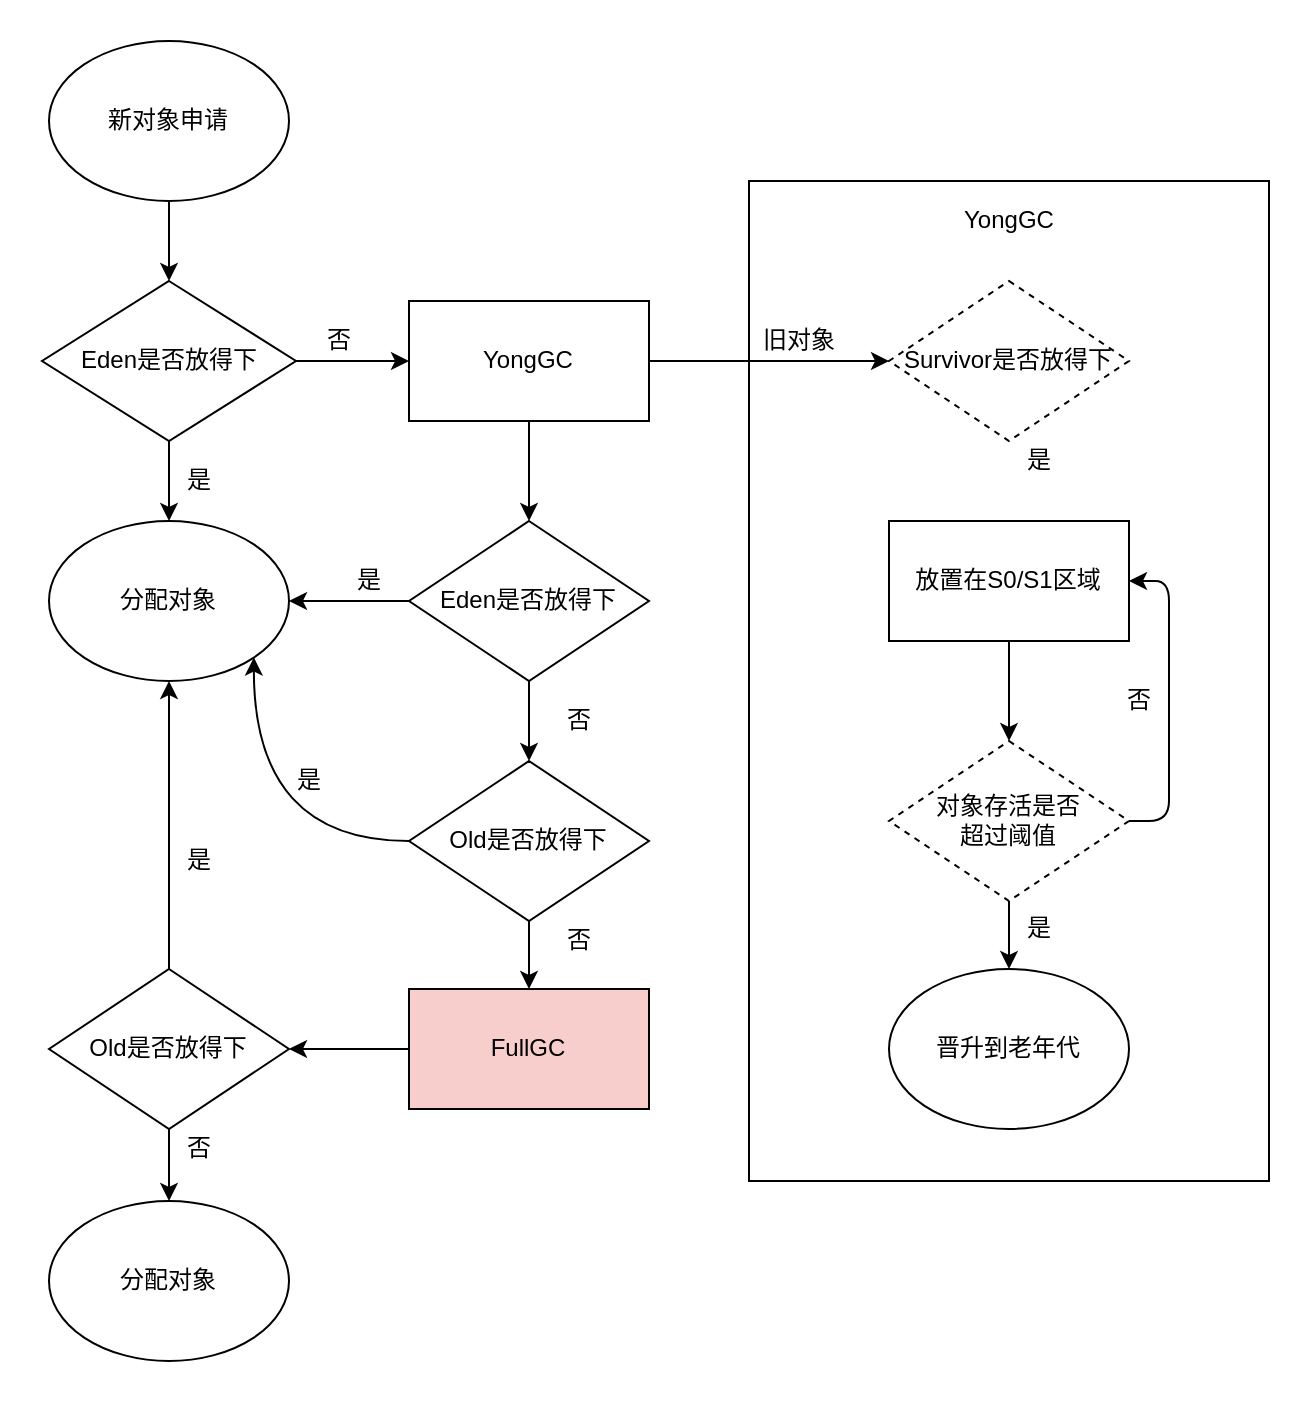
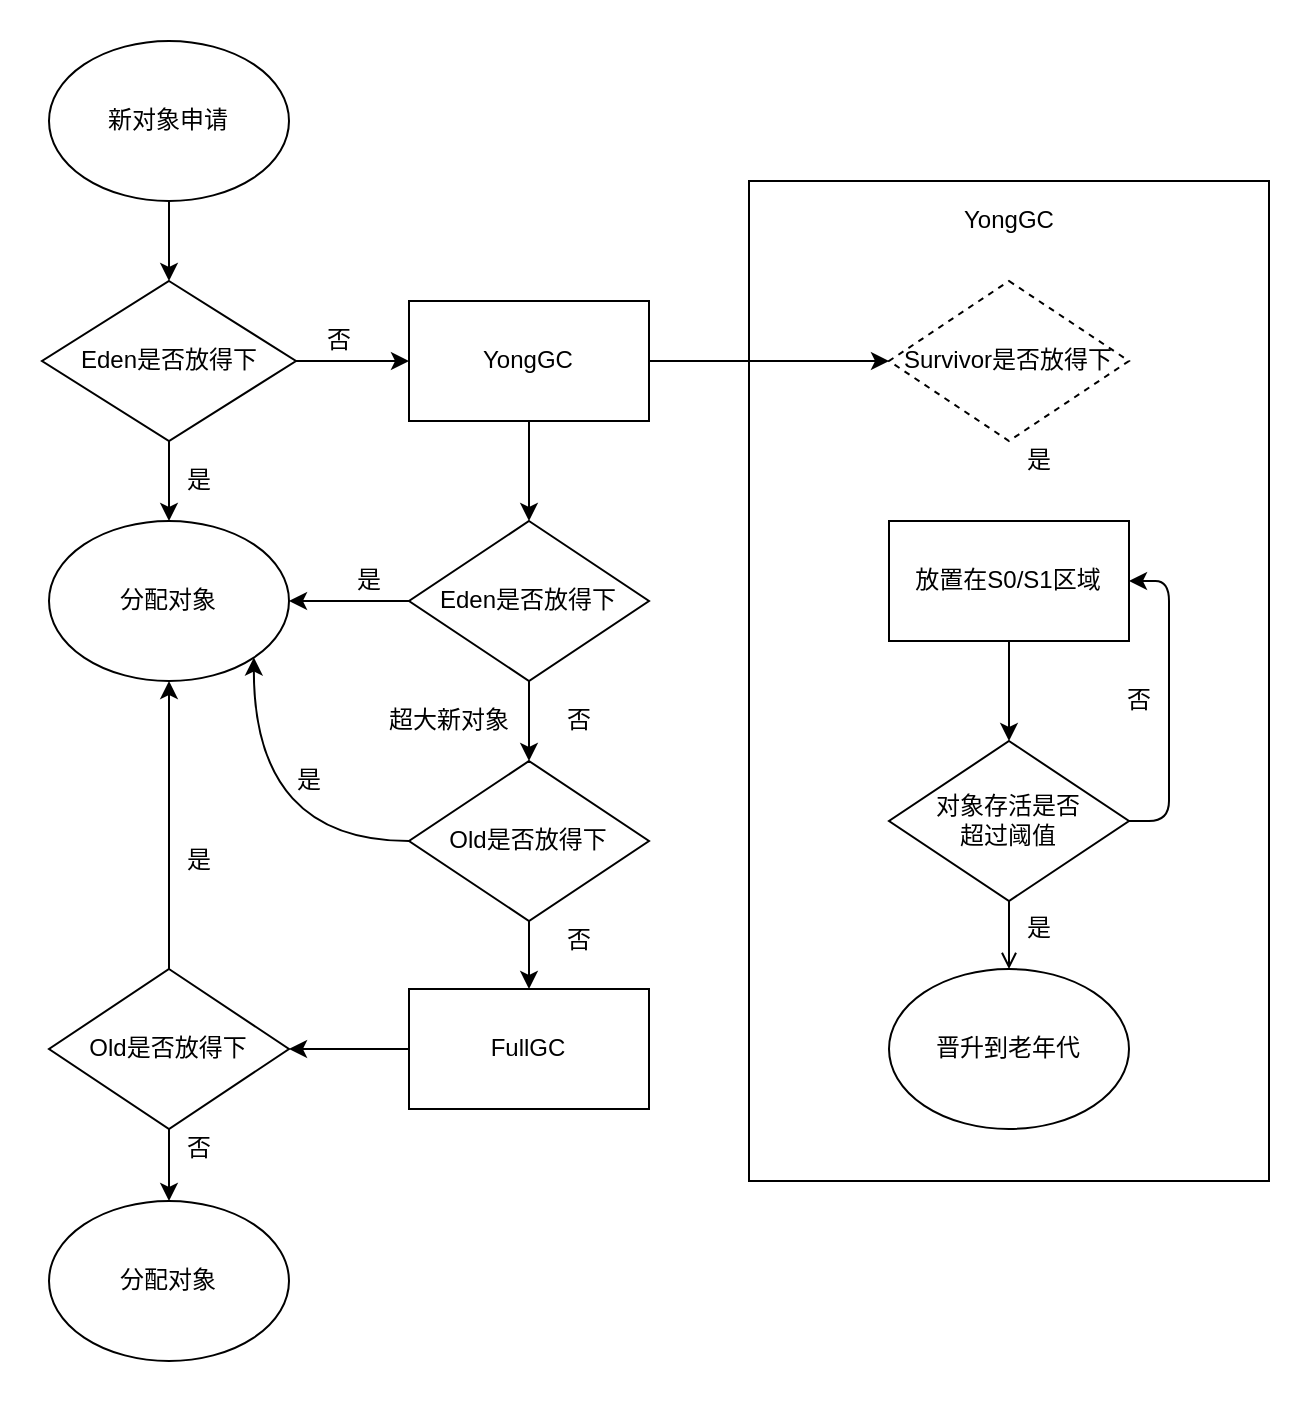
  <mxCell id="0" />
  <mxCell id="1" parent="0" />
  <mxCell id="2" value="" style="edgeStyle=orthogonalEdgeStyle;rounded=0;orthogonalLoop=1;jettySize=auto;html=1;" edge="1" parent="1" source="3" target="6"><mxGeometry relative="1" as="geometry" /></mxCell>
  <mxCell id="3" value="新对象申请" style="ellipse;whiteSpace=wrap;html=1;" vertex="1" parent="1"><mxGeometry x="24" y="20" width="120" height="80" as="geometry" /></mxCell>
  <mxCell id="4" value="" style="edgeStyle=orthogonalEdgeStyle;rounded=0;orthogonalLoop=1;jettySize=auto;html=1;" edge="1" parent="1" source="6" target="7"><mxGeometry relative="1" as="geometry" /></mxCell>
  <mxCell id="5" value="" style="edgeStyle=orthogonalEdgeStyle;rounded=0;orthogonalLoop=1;jettySize=auto;html=1;" edge="1" parent="1" source="6" target="10"><mxGeometry relative="1" as="geometry" /></mxCell>
  <mxCell id="6" value="Eden是否放得下" style="rhombus;whiteSpace=wrap;html=1;" vertex="1" parent="1"><mxGeometry x="20.5" y="140" width="127" height="80" as="geometry" /></mxCell>
  <mxCell id="7" value="分配对象" style="ellipse;whiteSpace=wrap;html=1;" vertex="1" parent="1"><mxGeometry x="24" y="260" width="120" height="80" as="geometry" /></mxCell>
  <mxCell id="8" value="是" style="text;html=1;align=center;verticalAlign=middle;resizable=0;points=[];;autosize=1;" vertex="1" parent="1"><mxGeometry x="84" y="230" width="30" height="20" as="geometry" /></mxCell>
  <mxCell id="9" value="" style="edgeStyle=orthogonalEdgeStyle;rounded=0;orthogonalLoop=1;jettySize=auto;html=1;" edge="1" parent="1" source="10" target="14"><mxGeometry relative="1" as="geometry" /></mxCell>
  <mxCell id="10" value="YongGC" style="rounded=0;whiteSpace=wrap;html=1;" vertex="1" parent="1"><mxGeometry x="204" y="150" width="120" height="60" as="geometry" /></mxCell>
  <mxCell id="11" value="否" style="text;html=1;align=center;verticalAlign=middle;resizable=0;points=[];;autosize=1;" vertex="1" parent="1"><mxGeometry x="154" y="160" width="30" height="20" as="geometry" /></mxCell>
  <mxCell id="12" value="" style="edgeStyle=orthogonalEdgeStyle;rounded=0;orthogonalLoop=1;jettySize=auto;html=1;" edge="1" parent="1" source="14" target="7"><mxGeometry relative="1" as="geometry" /></mxCell>
  <mxCell id="13" value="" style="edgeStyle=orthogonalEdgeStyle;rounded=0;orthogonalLoop=1;jettySize=auto;html=1;" edge="1" parent="1" source="14" target="18"><mxGeometry relative="1" as="geometry" /></mxCell>
  <mxCell id="14" value="Eden是否放得下" style="rhombus;whiteSpace=wrap;html=1;" vertex="1" parent="1"><mxGeometry x="204" y="260" width="120" height="80" as="geometry" /></mxCell>
  <mxCell id="15" value="是" style="text;html=1;align=center;verticalAlign=middle;resizable=0;points=[];;autosize=1;" vertex="1" parent="1"><mxGeometry x="169" y="280" width="30" height="20" as="geometry" /></mxCell>
  <mxCell id="16" style="edgeStyle=orthogonalEdgeStyle;orthogonalLoop=1;jettySize=auto;html=1;exitX=0;exitY=0.5;exitDx=0;exitDy=0;entryX=1;entryY=1;entryDx=0;entryDy=0;curved=1;" edge="1" parent="1" source="18" target="7"><mxGeometry relative="1" as="geometry" /></mxCell>
  <mxCell id="17" value="" style="edgeStyle=orthogonalEdgeStyle;curved=1;orthogonalLoop=1;jettySize=auto;html=1;" edge="1" parent="1" source="18" target="23"><mxGeometry relative="1" as="geometry" /></mxCell>
  <mxCell id="18" value="Old是否放得下" style="rhombus;whiteSpace=wrap;html=1;" vertex="1" parent="1"><mxGeometry x="204" y="380" width="120" height="80" as="geometry" /></mxCell>
+ <mxCell id="19" value="超大新对象" style="text;html=1;align=center;verticalAlign=middle;resizable=0;points=[];;autosize=1;" vertex="1" parent="1"><mxGeometry x="184" y="350" width="80" height="20" as="geometry" /></mxCell>
  <mxCell id="20" value="否" style="text;html=1;align=center;verticalAlign=middle;resizable=0;points=[];;autosize=1;" vertex="1" parent="1"><mxGeometry x="274" y="350" width="30" height="20" as="geometry" /></mxCell>
  <mxCell id="21" value="是" style="text;html=1;align=center;verticalAlign=middle;resizable=0;points=[];;autosize=1;" vertex="1" parent="1"><mxGeometry x="139" y="380" width="30" height="20" as="geometry" /></mxCell>
  <mxCell id="22" value="" style="edgeStyle=orthogonalEdgeStyle;curved=1;orthogonalLoop=1;jettySize=auto;html=1;" edge="1" parent="1" source="23" target="27"><mxGeometry relative="1" as="geometry" /></mxCell>
- <mxCell id="23" value="FullGC" style="rounded=0;whiteSpace=wrap;html=1;fillColor=#f8cecc;" vertex="1" parent="1"><mxGeometry x="204" y="494" width="120" height="60" as="geometry" /></mxCell>
+ <mxCell id="23" value="FullGC" style="rounded=0;whiteSpace=wrap;html=1;" vertex="1" parent="1"><mxGeometry x="204" y="494" width="120" height="60" as="geometry" /></mxCell>
  <mxCell id="24" value="否" style="text;html=1;align=center;verticalAlign=middle;resizable=0;points=[];;autosize=1;" vertex="1" parent="1"><mxGeometry x="274" y="460" width="30" height="20" as="geometry" /></mxCell>
  <mxCell id="25" style="edgeStyle=orthogonalEdgeStyle;curved=1;orthogonalLoop=1;jettySize=auto;html=1;exitX=0.5;exitY=0;exitDx=0;exitDy=0;" edge="1" parent="1" source="27" target="7"><mxGeometry relative="1" as="geometry" /></mxCell>
  <mxCell id="26" value="" style="edgeStyle=orthogonalEdgeStyle;curved=1;orthogonalLoop=1;jettySize=auto;html=1;" edge="1" parent="1" source="27" target="29"><mxGeometry relative="1" as="geometry" /></mxCell>
  <mxCell id="27" value="Old是否放得下" style="rhombus;whiteSpace=wrap;html=1;" vertex="1" parent="1"><mxGeometry x="24" y="484" width="120" height="80" as="geometry" /></mxCell>
  <mxCell id="28" value="是" style="text;html=1;align=center;verticalAlign=middle;resizable=0;points=[];;autosize=1;" vertex="1" parent="1"><mxGeometry x="84" y="420" width="30" height="20" as="geometry" /></mxCell>
  <mxCell id="29" value="分配对象" style="ellipse;whiteSpace=wrap;html=1;" vertex="1" parent="1"><mxGeometry x="24" y="600" width="120" height="80" as="geometry" /></mxCell>
  <mxCell id="30" value="否" style="text;html=1;align=center;verticalAlign=middle;resizable=0;points=[];;autosize=1;" vertex="1" parent="1"><mxGeometry x="84" y="564" width="30" height="20" as="geometry" /></mxCell>
  <mxCell id="31" value="" style="rounded=0;whiteSpace=wrap;html=1;" vertex="1" parent="1"><mxGeometry x="374" y="90" width="260" height="500" as="geometry" /></mxCell>
  <mxCell id="32" value="YongGC" style="text;html=1;align=center;verticalAlign=middle;resizable=0;points=[];;autosize=1;" vertex="1" parent="1"><mxGeometry x="474" y="100" width="60" height="20" as="geometry" /></mxCell>
  <mxCell id="33" value="Survivor是否放得下" style="rhombus;whiteSpace=wrap;html=1;dashed=1;" vertex="1" parent="1"><mxGeometry x="444" y="140" width="120" height="80" as="geometry" /></mxCell>
  <mxCell id="34" value="" style="edgeStyle=orthogonalEdgeStyle;curved=1;orthogonalLoop=1;jettySize=auto;html=1;" edge="1" parent="1" source="35" target="41"><mxGeometry relative="1" as="geometry" /></mxCell>
  <mxCell id="35" value="放置在S0/S1区域" style="rounded=0;whiteSpace=wrap;html=1;" vertex="1" parent="1"><mxGeometry x="444" y="260" width="120" height="60" as="geometry" /></mxCell>
  <mxCell id="36" style="edgeStyle=orthogonalEdgeStyle;curved=1;orthogonalLoop=1;jettySize=auto;html=1;exitX=1;exitY=0.5;exitDx=0;exitDy=0;" edge="1" parent="1" source="10" target="33"><mxGeometry relative="1" as="geometry" /></mxCell>
- <mxCell id="37" value="旧对象" style="text;html=1;align=center;verticalAlign=middle;resizable=0;points=[];;autosize=1;" vertex="1" parent="1"><mxGeometry x="374" y="160" width="50" height="20" as="geometry" /></mxCell>
  <mxCell id="38" value="是" style="text;html=1;align=center;verticalAlign=middle;resizable=0;points=[];;autosize=1;" vertex="1" parent="1"><mxGeometry x="504" y="220" width="30" height="20" as="geometry" /></mxCell>
  <mxCell id="39" style="edgeStyle=orthogonalEdgeStyle;orthogonalLoop=1;jettySize=auto;html=1;exitX=1;exitY=0.5;exitDx=0;exitDy=0;entryX=1;entryY=0.5;entryDx=0;entryDy=0;rounded=1;" edge="1" parent="1" source="41" target="35"><mxGeometry relative="1" as="geometry" /></mxCell>
- <mxCell id="40" value="" style="edgeStyle=orthogonalEdgeStyle;rounded=1;orthogonalLoop=1;jettySize=auto;html=1;" edge="1" parent="1" source="41" target="42"><mxGeometry relative="1" as="geometry" /></mxCell>
- <mxCell id="41" value="对象存活是否&lt;br&gt;超过阈值" style="rhombus;whiteSpace=wrap;html=1;dashed=1;" vertex="1" parent="1"><mxGeometry x="444" y="370" width="120" height="80" as="geometry" /></mxCell>
+ <mxCell id="40" value="" style="edgeStyle=orthogonalEdgeStyle;rounded=1;orthogonalLoop=1;jettySize=auto;html=1;endArrow=open;" edge="1" parent="1" source="41" target="42"><mxGeometry relative="1" as="geometry" /></mxCell>
+ <mxCell id="41" value="对象存活是否&lt;br&gt;超过阈值" style="rhombus;whiteSpace=wrap;html=1;" vertex="1" parent="1"><mxGeometry x="444" y="370" width="120" height="80" as="geometry" /></mxCell>
  <mxCell id="42" value="晋升到老年代" style="ellipse;whiteSpace=wrap;html=1;" vertex="1" parent="1"><mxGeometry x="444" y="484" width="120" height="80" as="geometry" /></mxCell>
  <mxCell id="43" value="是" style="text;html=1;align=center;verticalAlign=middle;resizable=0;points=[];;autosize=1;" vertex="1" parent="1"><mxGeometry x="504" y="454" width="30" height="20" as="geometry" /></mxCell>
  <mxCell id="44" value="否" style="text;html=1;align=center;verticalAlign=middle;resizable=0;points=[];;autosize=1;" vertex="1" parent="1"><mxGeometry x="554" y="340" width="30" height="20" as="geometry" /></mxCell>
